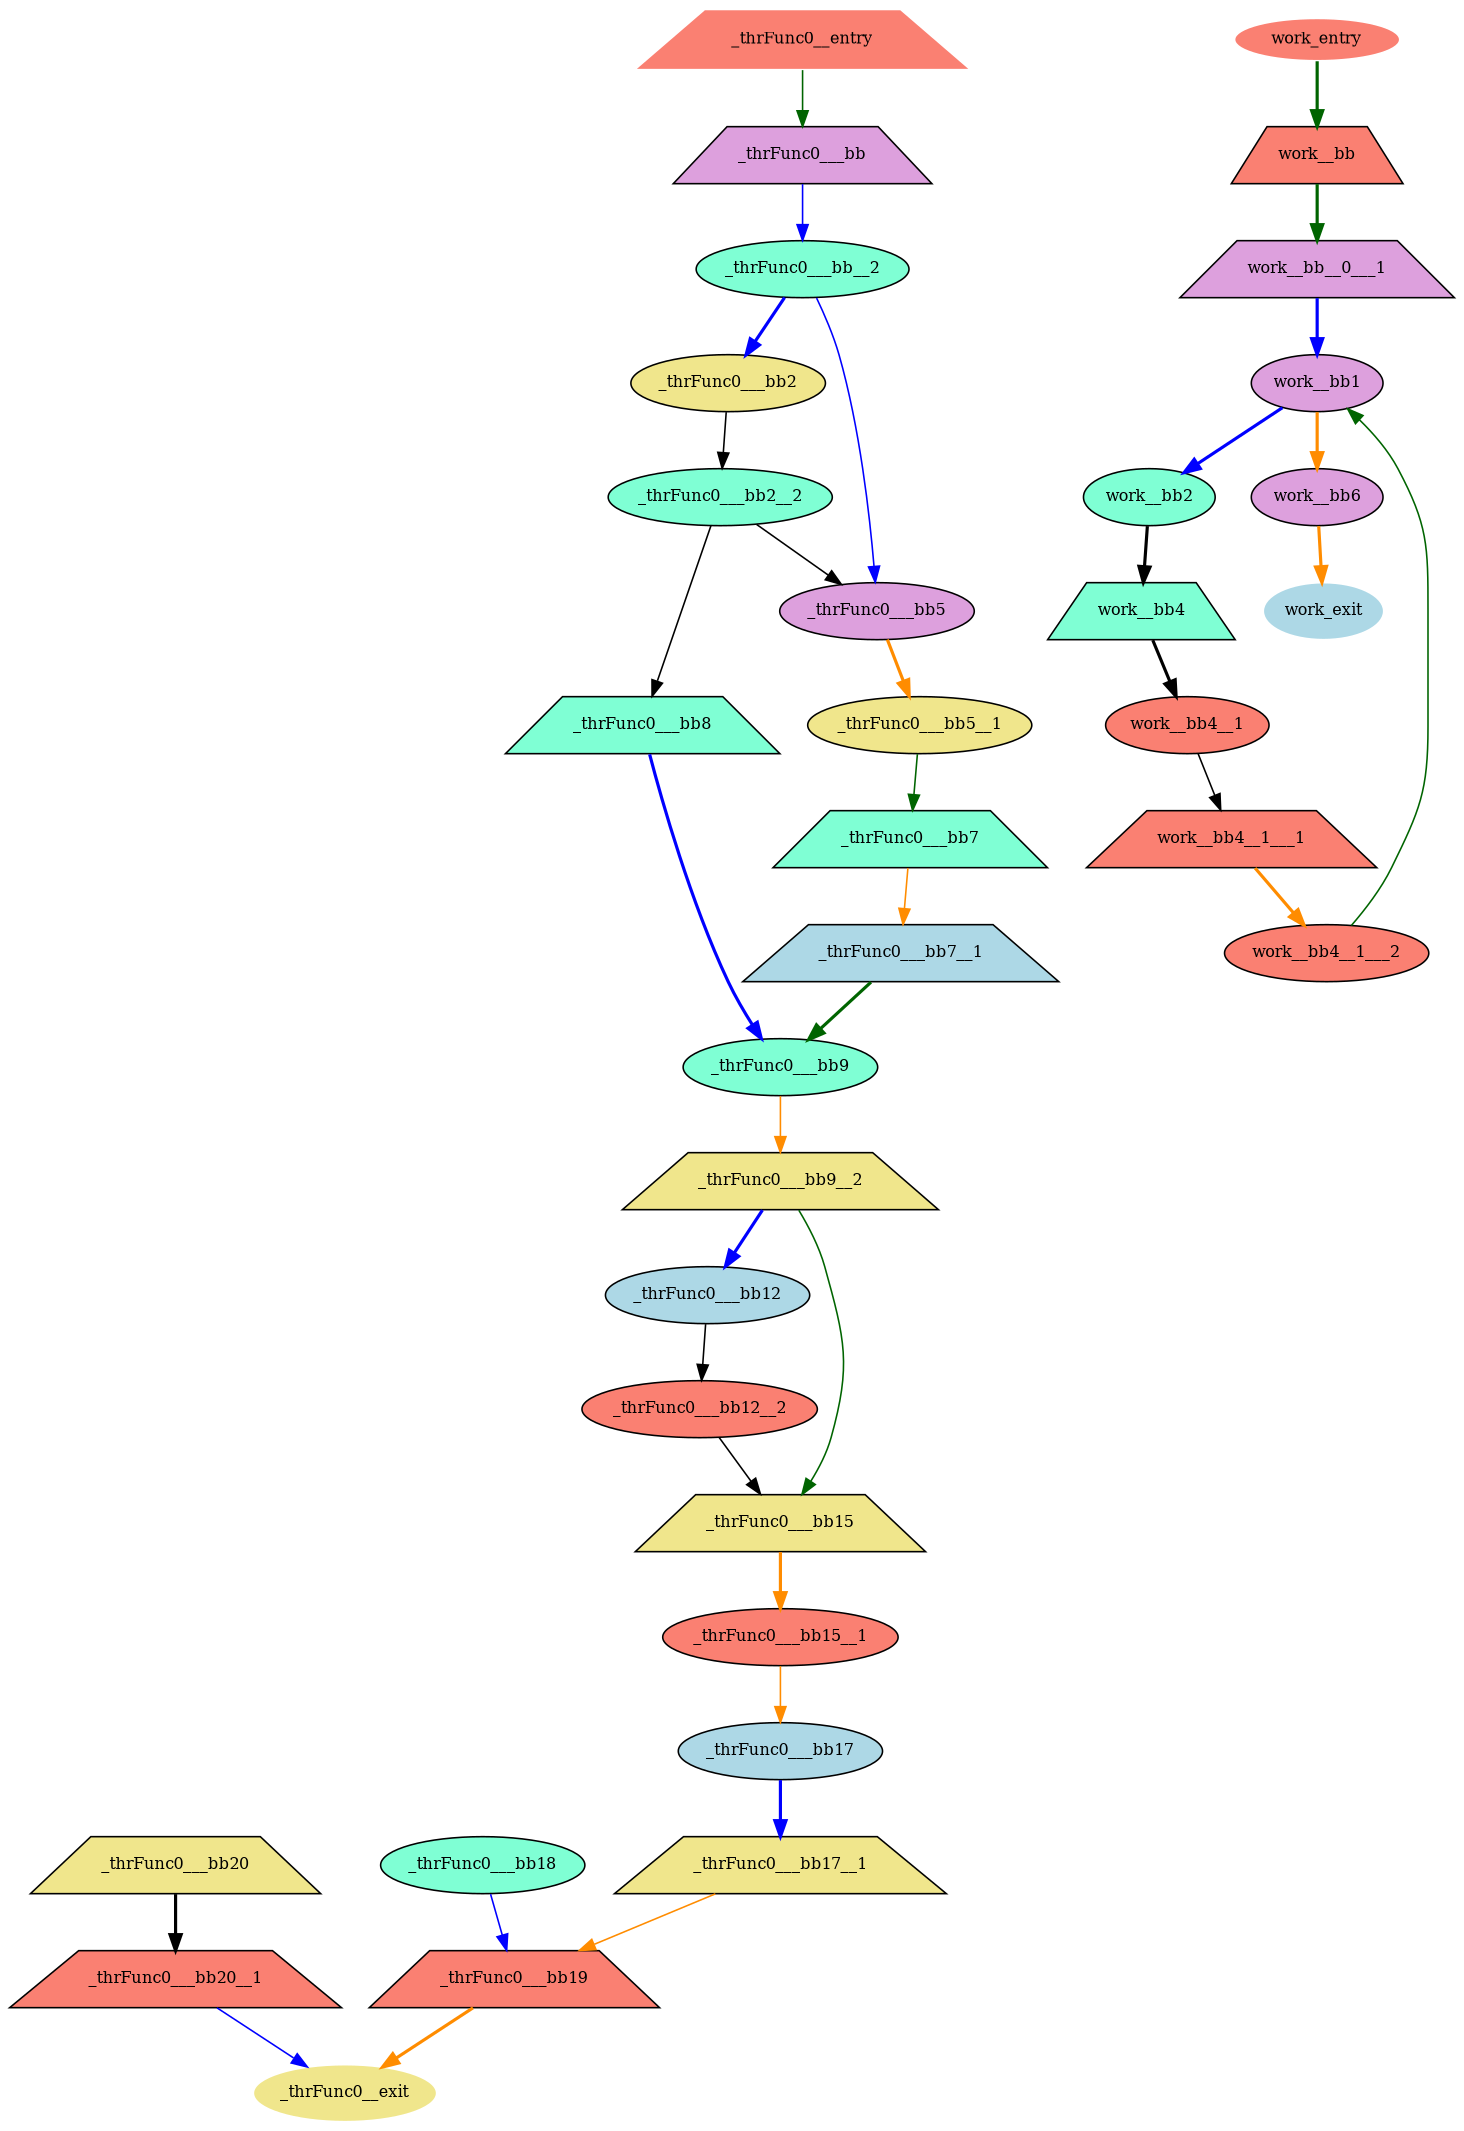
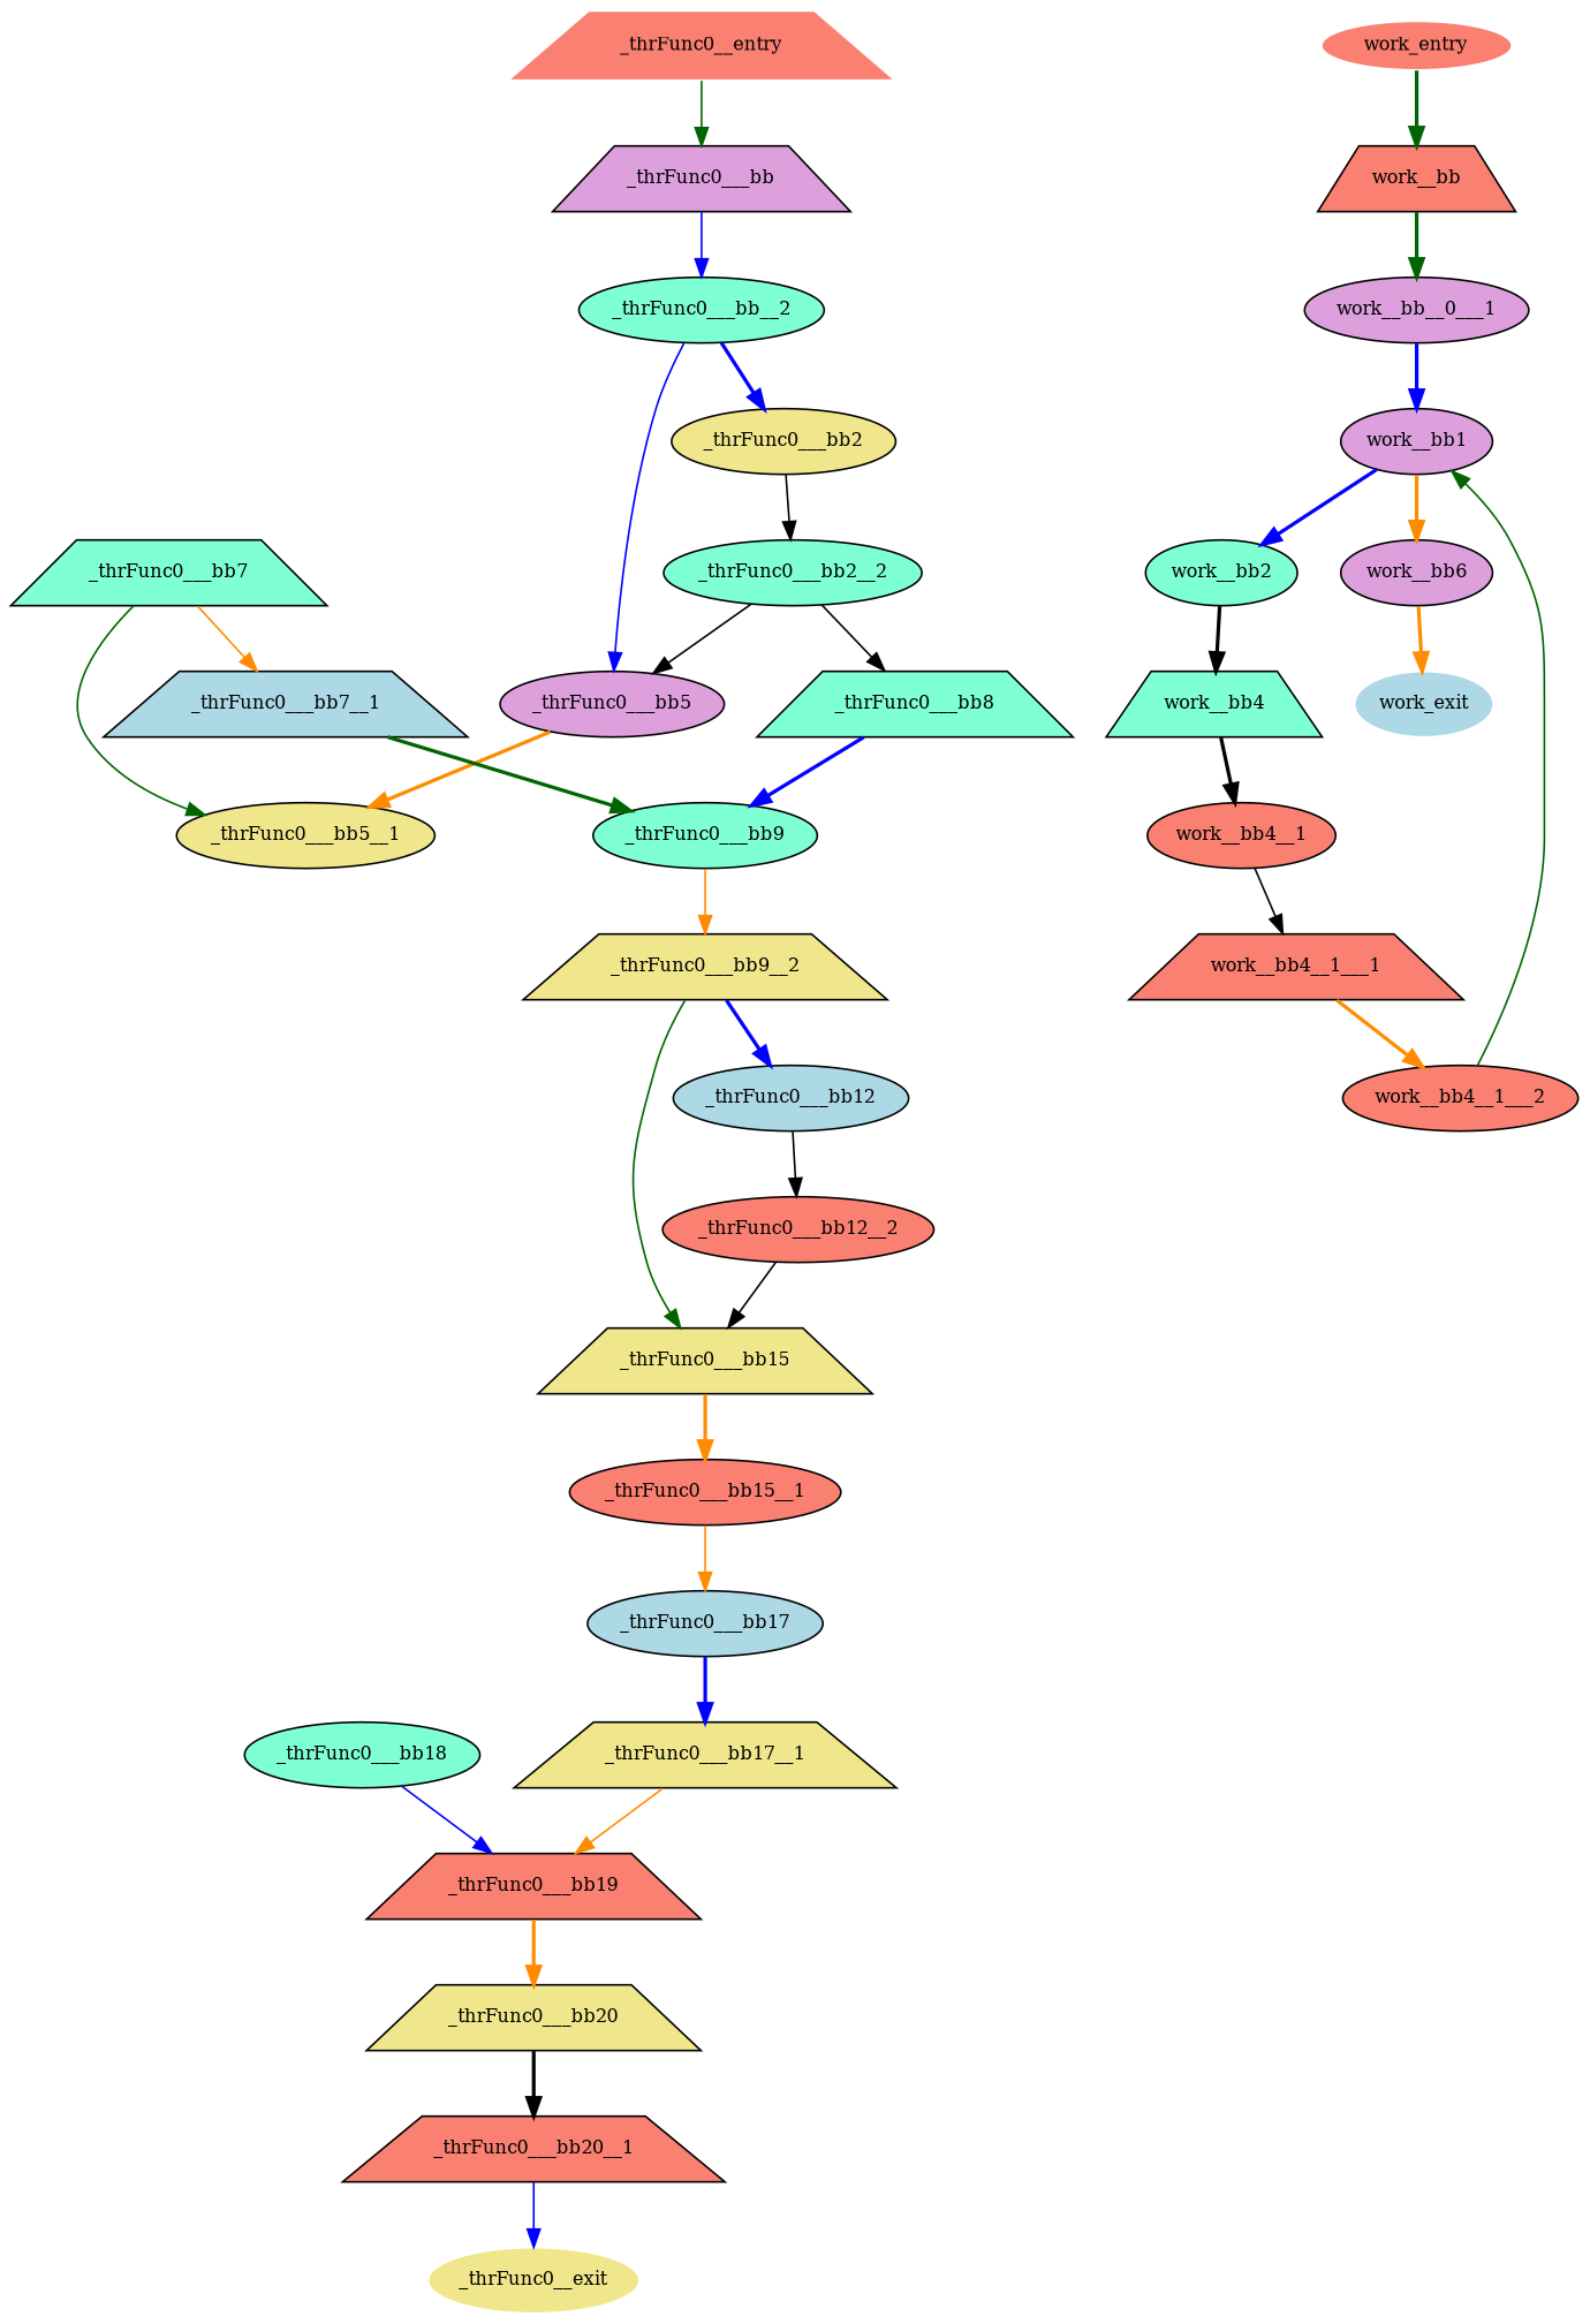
  digraph {
    fontsize=10
    rankdir=TB
    node [fillcolor=salmon fontsize=10 shape=ellipse style=filled]
    edge [color=blue style=solid]
    n1 [fillcolor=plum label=_thrFunc0___bb shape=trapezium width=0.01]
    n2 [fillcolor=aquamarine label=_thrFunc0___bb__2 width=0.01]
    n3 [fillcolor=khaki label=_thrFunc0___bb2 width=0.01]
    n4 [fillcolor=plum label=_thrFunc0___bb5 width=0.01]
    n5 [fillcolor=aquamarine label=_thrFunc0___bb2__2 width=0.01]
    n6 [fillcolor=aquamarine label=_thrFunc0___bb8 shape=trapezium width=0.01]
    n7 [fillcolor=khaki label=_thrFunc0___bb5__1 width=0.01]
    n8 [fillcolor=aquamarine label=_thrFunc0___bb7 shape=trapezium width=0.01]
    n9 [fillcolor=lightblue label=_thrFunc0___bb7__1 shape=trapezium width=0.01]
    n10 [fillcolor=aquamarine label=_thrFunc0___bb9 width=0.01]
    n11 [fillcolor=khaki label=_thrFunc0___bb9__2 shape=trapezium width=0.01]
    n12 [fillcolor=lightblue label=_thrFunc0___bb12 width=0.01]
    n13 [fillcolor=khaki label=_thrFunc0___bb15 shape=trapezium width=0.01]
    n14 [label=_thrFunc0___bb12__2 width=0.01]
    n15 [fillcolor=aquamarine label=_thrFunc0___bb18 width=0.01]
    n16 [label=_thrFunc0___bb15__1 width=0.01]
    n17 [fillcolor=lightblue label=_thrFunc0___bb17 width=0.01]
    n18 [fillcolor=khaki label=_thrFunc0___bb17__1 shape=trapezium width=0.01]
    n19 [label=_thrFunc0___bb19 shape=trapezium width=0.01]
    n20 [fillcolor=khaki label=_thrFunc0___bb20 shape=trapezium width=0.01]
    n21 [label=_thrFunc0___bb20__1 shape=trapezium width=0.01]
    _thrFunc0__exit [color=white fillcolor=khaki width=0.01]
    _thrFunc0__entry [color=white height=0.01 shape=trapezium width=0.01]
    n24 [label=work__bb shape=trapezium width=0.01]
-   n25 [fillcolor=plum label=work__bb__0___1 shape=trapezium width=0.01]
+   n25 [fillcolor=plum label=work__bb__0___1 width=0.01]
    n26 [fillcolor=plum label=work__bb1 width=0.01]
    n27 [fillcolor=aquamarine label=work__bb2 width=0.01]
    n28 [fillcolor=plum label=work__bb6 width=0.01]
    n29 [fillcolor=aquamarine label=work__bb4 shape=trapezium width=0.01]
    n30 [label=work__bb4__1 width=0.01]
    n31 [label=work__bb4__1___1 shape=trapezium width=0.01]
    n32 [label=work__bb4__1___2 width=0.01]
    work_exit [color=white fillcolor=lightblue width=0.01]
    work_entry [color=white height=0.01 width=0.01]
    subgraph sub_1 {
      n1
      n2
      n3
      n4
      n5
      n6
      n7
      n8
      n9
      n10
      n11
      n12
      n13
      n14
      n15
      n16
      n17
      n18
      n19
      n20
      n21
      _thrFunc0__exit
      _thrFunc0__entry
    }
    subgraph sub_2 {
      n24
      n25
      n26
      n27
      n28
      n29
      n30
      n31
      n32
      work_exit
      work_entry
    }
    n1 -> n2
    n2 -> n3 [style=bold]
    n2 -> n4
    n3 -> n5 [color=black]
    n4 -> n7 [color=darkorange style=bold]
    n5 -> n4 [color=black]
    n5 -> n6 [color=black]
    n6 -> n10 [style=bold]
-   n7 -> n8 [color=darkgreen]
+   n8 -> n7 [color=darkgreen]
    n8 -> n9 [color=darkorange]
    n9 -> n10 [color=darkgreen style=bold]
    n10 -> n11 [color=darkorange]
    n11 -> n12 [style=bold]
    n11 -> n13 [color=darkgreen]
    n12 -> n14 [color=black]
    n13 -> n16 [color=darkorange style=bold]
    n14 -> n13 [color=black]
    n15 -> n19
    n16 -> n17 [color=darkorange]
    n17 -> n18 [style=bold]
    n18 -> n19 [color=darkorange]
-   n19 -> _thrFunc0__exit [color=darkorange style=bold]
+   n19 -> n20 [color=darkorange style=bold]
    n20 -> n21 [color=black style=bold]
    n21 -> _thrFunc0__exit
    _thrFunc0__entry -> n1 [color=darkgreen]
    n24 -> n25 [color=darkgreen style=bold]
    n25 -> n26 [style=bold]
    n26 -> n27 [style=bold]
    n26 -> n28 [color=darkorange style=bold]
    n27 -> n29 [color=black style=bold]
    n28 -> work_exit [color=darkorange style=bold]
    n29 -> n30 [color=black style=bold]
    n30 -> n31 [color=black]
    n31 -> n32 [color=darkorange style=bold]
    n32 -> n26 [color=darkgreen]
    work_entry -> n24 [color=darkgreen style=bold]
  }
